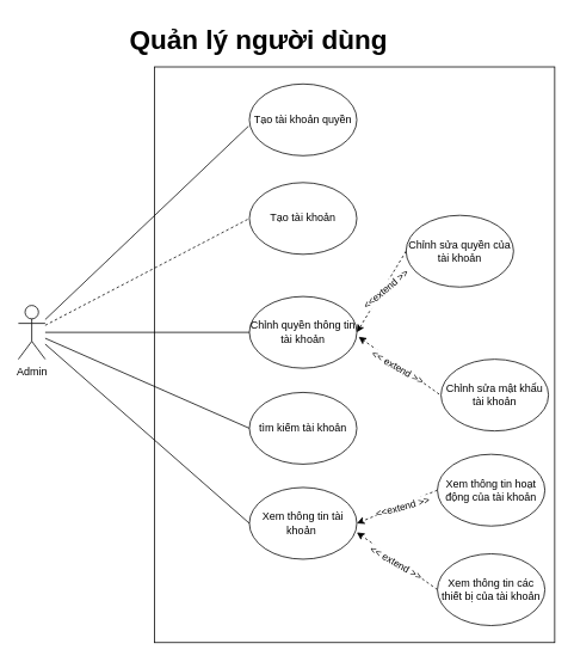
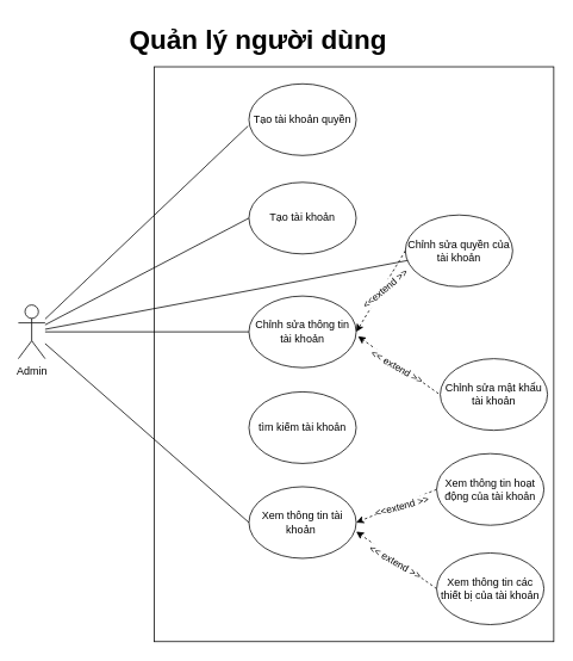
  <mxCell id="0" />
  <mxCell id="1" parent="0" />
  <mxCell id="2" value="Admin" style="shape=umlActor;verticalLabelPosition=bottom;verticalAlign=top;html=1;" vertex="1" parent="1"><mxGeometry x="20" y="340" width="30" height="60" as="geometry" /></mxCell>
  <mxCell id="3" value="" style="rounded=0;whiteSpace=wrap;html=1;" vertex="1" parent="1"><mxGeometry x="172" y="74" width="447" height="642" as="geometry" /></mxCell>
  <mxCell id="4" value="Tạo tài khoản quyền" style="ellipse;whiteSpace=wrap;html=1;" vertex="1" parent="1"><mxGeometry x="278" y="93" width="120" height="80" as="geometry" /></mxCell>
  <mxCell id="5" value="Tạo tài khoản" style="ellipse;whiteSpace=wrap;html=1;" vertex="1" parent="1"><mxGeometry x="278" y="203" width="120" height="80" as="geometry" /></mxCell>
  <mxCell id="6" value="Chỉnh sửa quyền của tài khoản" style="ellipse;whiteSpace=wrap;html=1;" vertex="1" parent="1"><mxGeometry x="453" y="239.5" width="120" height="80" as="geometry" /></mxCell>
- <mxCell id="7" value="Chỉnh quyền thông tin tài khoản" style="ellipse;whiteSpace=wrap;html=1;" vertex="1" parent="1"><mxGeometry x="278" y="330" width="120" height="80" as="geometry" /></mxCell>
+ <mxCell id="7" value="Chỉnh sửa thông tin tài khoản" style="ellipse;whiteSpace=wrap;html=1;" vertex="1" parent="1"><mxGeometry x="278" y="330" width="120" height="80" as="geometry" /></mxCell>
  <mxCell id="8" value="Chỉnh sửa mật khẩu tài khoản" style="ellipse;whiteSpace=wrap;html=1;" vertex="1" parent="1"><mxGeometry x="492" y="400" width="120" height="80" as="geometry" /></mxCell>
  <mxCell id="9" style="rounded=0;orthogonalLoop=1;jettySize=auto;html=1;entryX=-0.008;entryY=0.588;entryDx=0;entryDy=0;entryPerimeter=0;endArrow=none;startFill=0;" edge="1" parent="1" source="2" target="4"><mxGeometry relative="1" as="geometry" /></mxCell>
- <mxCell id="10" style="rounded=0;orthogonalLoop=1;jettySize=auto;html=1;entryX=0;entryY=0.5;entryDx=0;entryDy=0;endArrow=none;startFill=0;dashed=1;" edge="1" parent="1" source="2" target="5"><mxGeometry relative="1" as="geometry" /></mxCell>
+ <mxCell id="10" style="rounded=0;orthogonalLoop=1;jettySize=auto;html=1;entryX=0;entryY=0.5;entryDx=0;entryDy=0;endArrow=none;startFill=0;" edge="1" parent="1" source="2" target="5"><mxGeometry relative="1" as="geometry" /></mxCell>
  <mxCell id="11" style="edgeStyle=orthogonalEdgeStyle;rounded=0;orthogonalLoop=1;jettySize=auto;html=1;endArrow=none;startFill=0;" edge="1" parent="1" source="2" target="7"><mxGeometry relative="1" as="geometry" /></mxCell>
  <mxCell id="12" value="Xem thông tin tài khoản&amp;nbsp;" style="ellipse;whiteSpace=wrap;html=1;" vertex="1" parent="1"><mxGeometry x="278" y="543" width="120" height="80" as="geometry" /></mxCell>
  <mxCell id="13" style="rounded=0;orthogonalLoop=1;jettySize=auto;html=1;entryX=0;entryY=0.5;entryDx=0;entryDy=0;endArrow=none;startFill=0;" edge="1" parent="1" source="2" target="12"><mxGeometry relative="1" as="geometry" /></mxCell>
  <mxCell id="14" value="tìm kiếm tài khoản" style="ellipse;whiteSpace=wrap;html=1;" vertex="1" parent="1"><mxGeometry x="278" y="437" width="120" height="80" as="geometry" /></mxCell>
- <mxCell id="15" style="rounded=0;orthogonalLoop=1;jettySize=auto;html=1;entryX=0;entryY=0.5;entryDx=0;entryDy=0;endArrow=none;startFill=0;" edge="1" parent="1" source="2" target="14"><mxGeometry relative="1" as="geometry" /></mxCell>
+ <mxCell id="15" style="rounded=0;orthogonalLoop=1;jettySize=auto;html=1;endArrow=none;startFill=0;" edge="1" parent="1" source="2" target="6"><mxGeometry relative="1" as="geometry" /></mxCell>
  <mxCell id="16" value="&lt;b&gt;&lt;font style=&quot;font-size: 30px;&quot;&gt;Quản lý người dùng&lt;/font&gt;&lt;/b&gt;" style="text;html=1;align=center;verticalAlign=middle;resizable=0;points=[];autosize=1;strokeColor=none;fillColor=none;" vertex="1" parent="1"><mxGeometry x="132" y="20" width="311" height="48" as="geometry" /></mxCell>
  <mxCell id="17" style="rounded=0;orthogonalLoop=1;jettySize=auto;html=1;entryX=1;entryY=0.5;entryDx=0;entryDy=0;dashed=1;exitX=0;exitY=0.5;exitDx=0;exitDy=0;" edge="1" parent="1" source="19" target="12"><mxGeometry relative="1" as="geometry" /></mxCell>
  <mxCell id="18" value="&amp;lt;&amp;lt;extend &amp;gt;&amp;gt;" style="edgeLabel;html=1;align=center;verticalAlign=middle;resizable=0;points=[];rotation=-15;" connectable="0" vertex="1" parent="17"><mxGeometry x="-0.101" y="2" relative="1" as="geometry"><mxPoint as="offset" /></mxGeometry></mxCell>
  <mxCell id="19" value="Xem thông tin hoạt động của tài khoản" style="ellipse;whiteSpace=wrap;html=1;" vertex="1" parent="1"><mxGeometry x="488" y="506" width="120" height="80" as="geometry" /></mxCell>
  <mxCell id="20" style="rounded=0;orthogonalLoop=1;jettySize=auto;html=1;entryX=1;entryY=0.625;entryDx=0;entryDy=0;dashed=1;exitX=0;exitY=0.5;exitDx=0;exitDy=0;entryPerimeter=0;" edge="1" parent="1" source="22" target="12"><mxGeometry relative="1" as="geometry" /></mxCell>
  <mxCell id="21" value="&amp;lt;&amp;lt; extend &amp;gt;&amp;gt;" style="edgeLabel;html=1;align=center;verticalAlign=middle;resizable=0;points=[];rotation=30;" connectable="0" vertex="1" parent="20"><mxGeometry x="0.002" y="1" relative="1" as="geometry"><mxPoint x="-1" as="offset" /></mxGeometry></mxCell>
  <mxCell id="22" value="Xem thông tin các thiết bị của tài khoản" style="ellipse;whiteSpace=wrap;html=1;" vertex="1" parent="1"><mxGeometry x="488" y="617" width="120" height="80" as="geometry" /></mxCell>
  <mxCell id="23" style="rounded=0;orthogonalLoop=1;jettySize=auto;html=1;entryX=1;entryY=0.625;entryDx=0;entryDy=0;dashed=1;exitX=0;exitY=0.5;exitDx=0;exitDy=0;entryPerimeter=0;" edge="1" parent="1"><mxGeometry relative="1" as="geometry"><mxPoint x="490" y="439" as="sourcePoint" /><mxPoint x="400" y="375" as="targetPoint" /></mxGeometry></mxCell>
  <mxCell id="24" value="&amp;lt;&amp;lt; extend &amp;gt;&amp;gt;" style="edgeLabel;html=1;align=center;verticalAlign=middle;resizable=0;points=[];rotation=30;" connectable="0" vertex="1" parent="23"><mxGeometry x="0.002" y="1" relative="1" as="geometry"><mxPoint x="-1" as="offset" /></mxGeometry></mxCell>
  <mxCell id="25" style="rounded=0;orthogonalLoop=1;jettySize=auto;html=1;dashed=1;exitX=0;exitY=0.5;exitDx=0;exitDy=0;entryX=1;entryY=0.5;entryDx=0;entryDy=0;" edge="1" parent="1" source="6" target="7"><mxGeometry relative="1" as="geometry"><mxPoint x="417" y="385" as="targetPoint" /></mxGeometry></mxCell>
  <mxCell id="26" value="&amp;lt;&amp;lt;extend &amp;gt;&amp;gt;" style="edgeLabel;html=1;align=center;verticalAlign=middle;resizable=0;points=[];rotation=-40;" connectable="0" vertex="1" parent="25"><mxGeometry x="-0.101" y="2" relative="1" as="geometry"><mxPoint as="offset" /></mxGeometry></mxCell>
